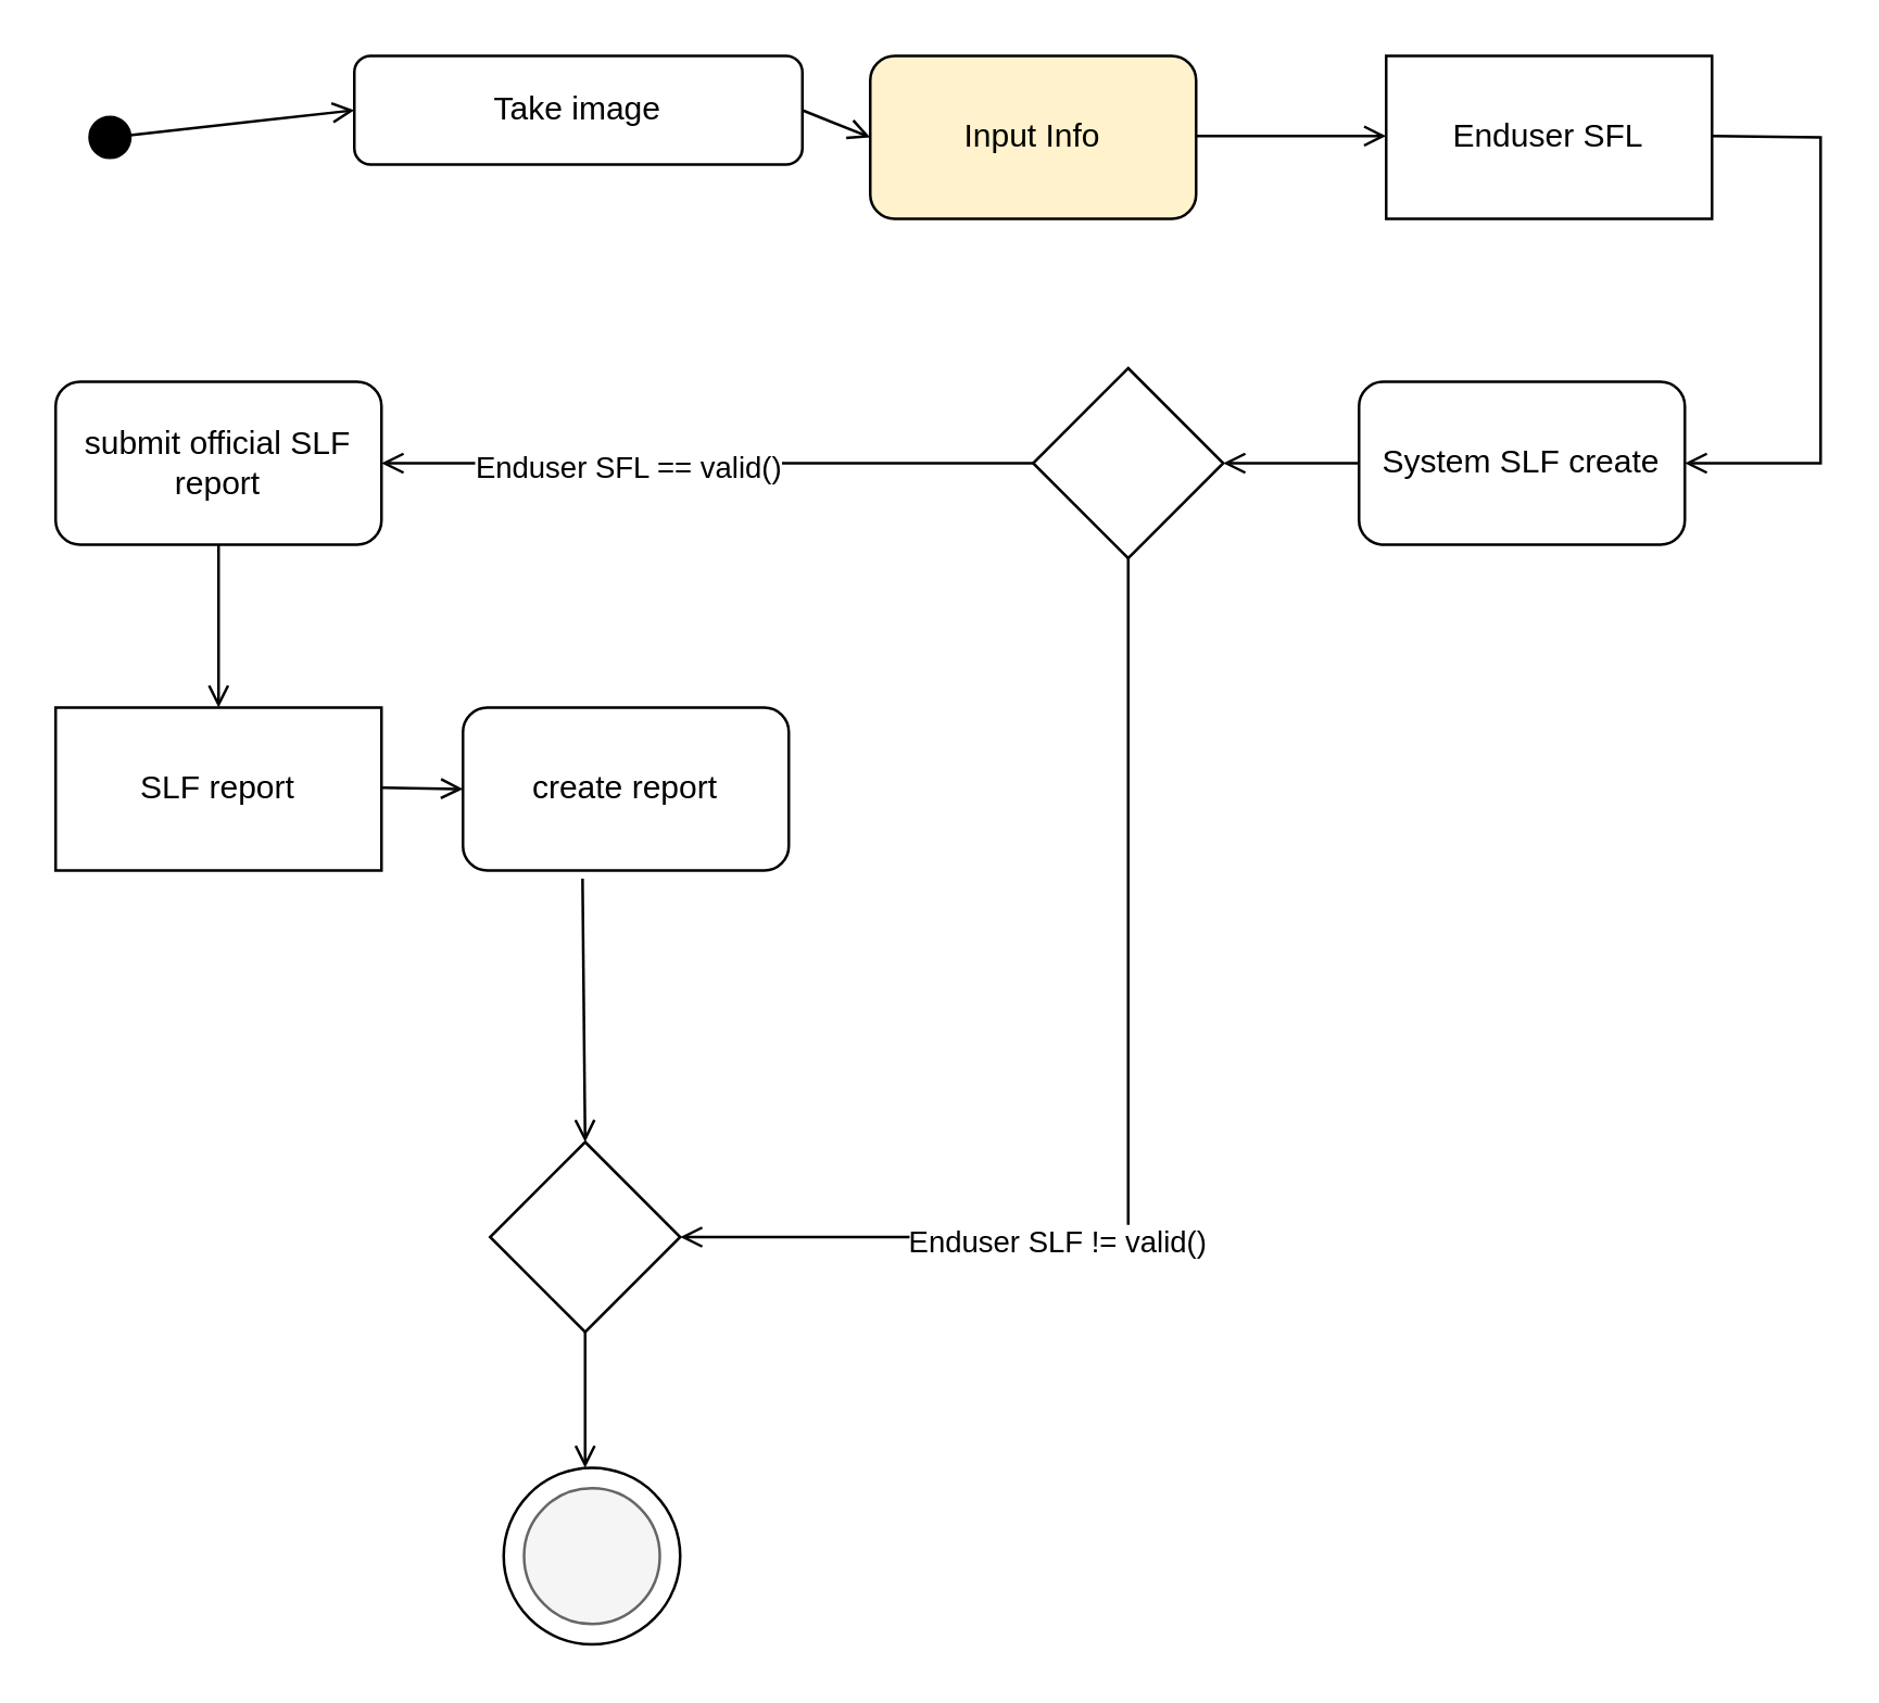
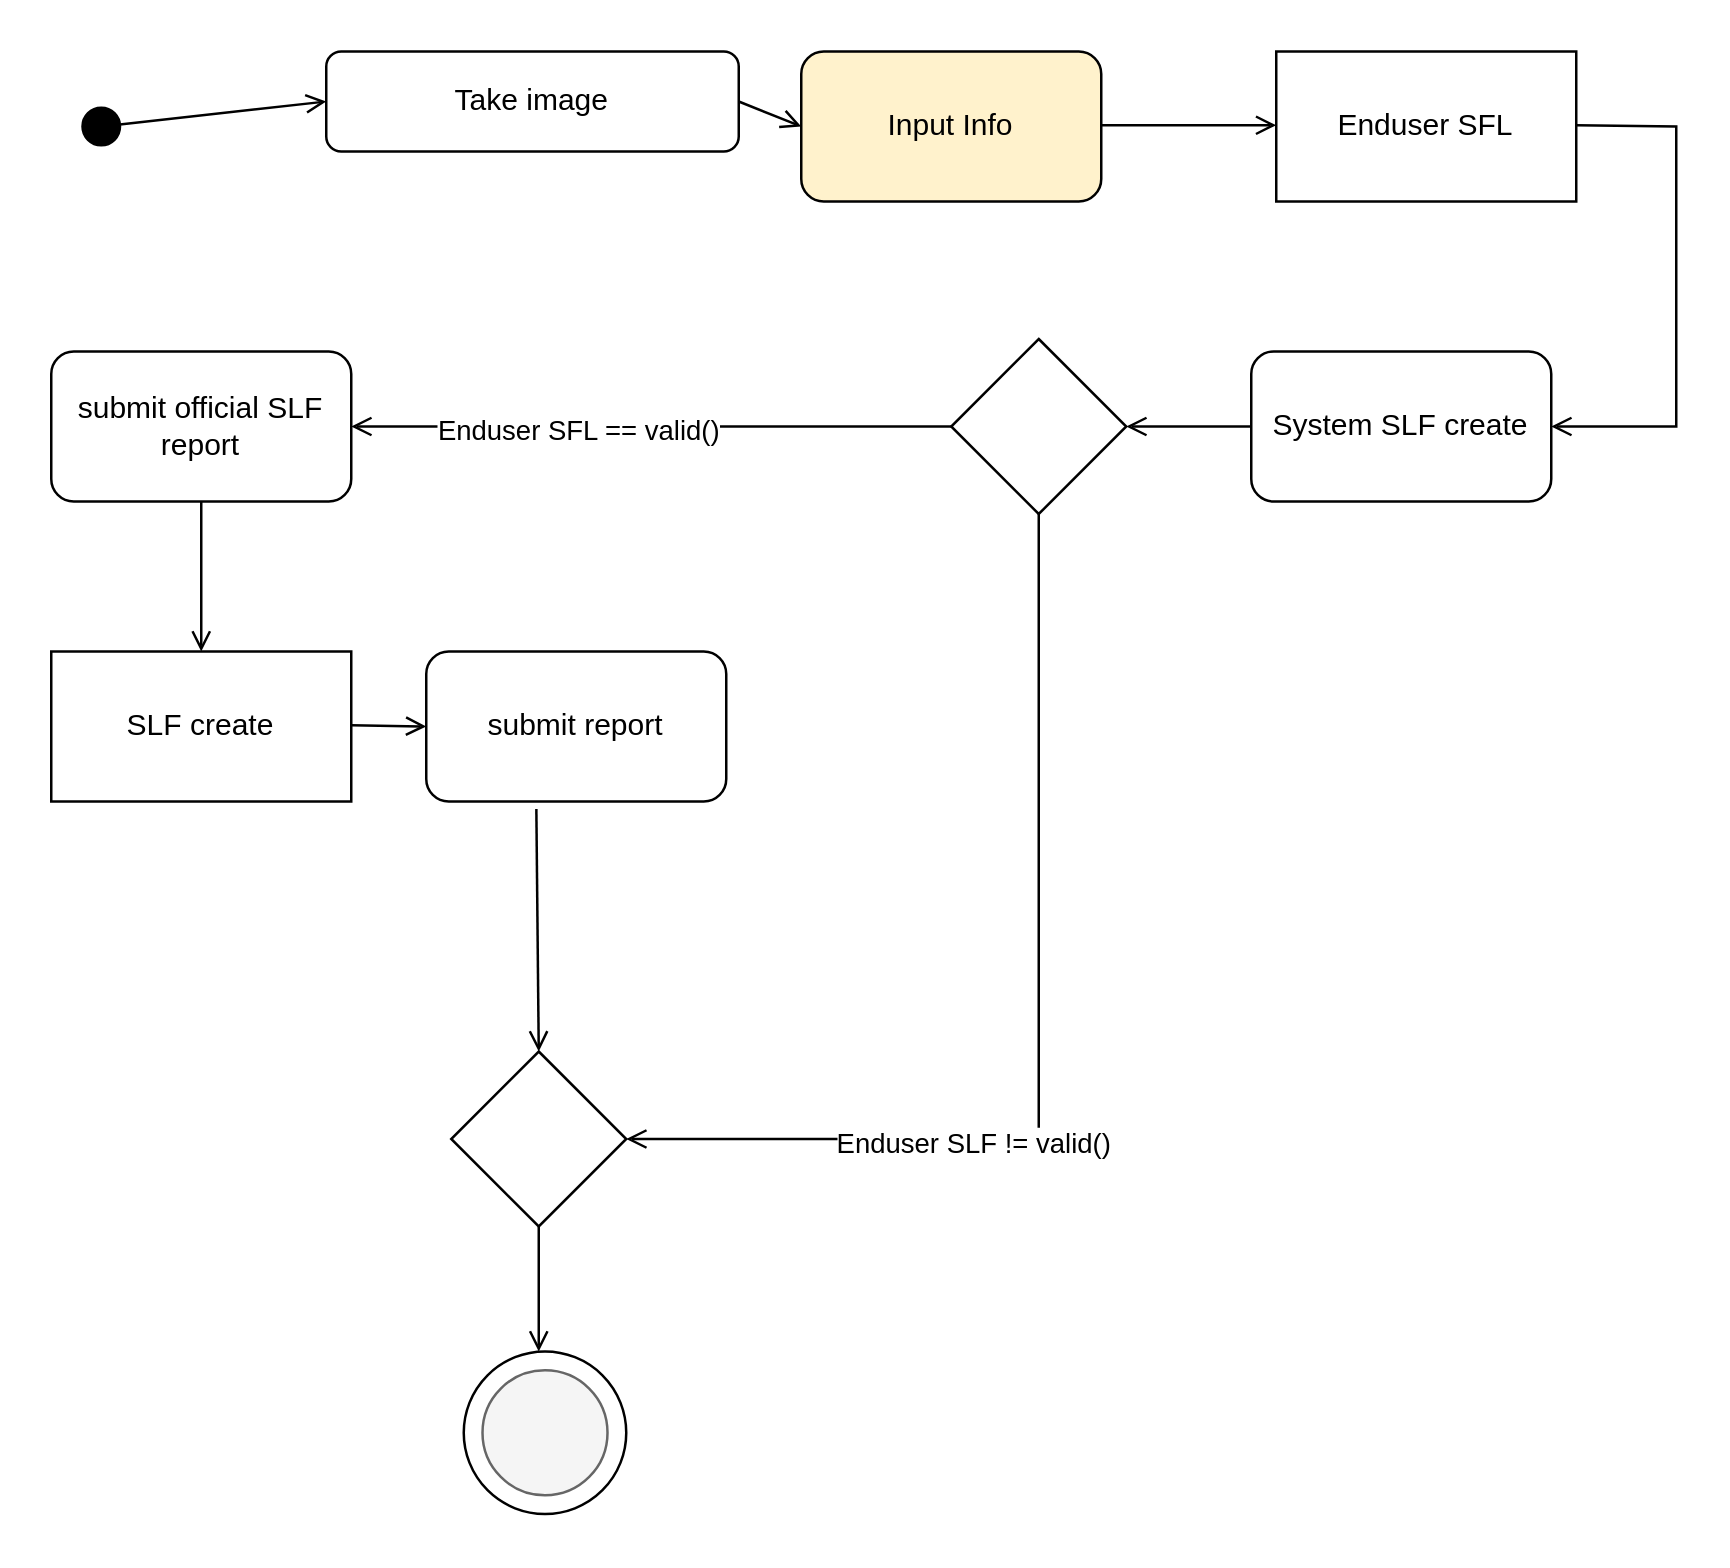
  <mxCell id="0" />
  <mxCell id="1" parent="0" />
  <mxCell id="2" value="Take image" style="rounded=1;whiteSpace=wrap;html=1;" vertex="1" parent="1"><mxGeometry x="130" y="20" width="165" height="40" as="geometry" /></mxCell>
  <mxCell id="3" value="" style="endArrow=open;html=1;rounded=0;exitX=1;exitY=0.5;exitDx=0;exitDy=0;endFill=0;" edge="1" parent="1" source="2"><mxGeometry width="50" height="50" relative="1" as="geometry"><mxPoint x="300" y="200" as="sourcePoint" /><mxPoint x="320" y="50" as="targetPoint" /></mxGeometry></mxCell>
  <mxCell id="4" value="Input Info" style="rounded=1;whiteSpace=wrap;html=1;fillColor=#fff2cc;" vertex="1" parent="1"><mxGeometry x="320" y="20" width="120" height="60" as="geometry" /></mxCell>
  <mxCell id="5" value="" style="endArrow=open;html=1;rounded=0;exitX=1;exitY=0.5;exitDx=0;exitDy=0;endFill=0;" edge="1" parent="1"><mxGeometry width="50" height="50" relative="1" as="geometry"><mxPoint x="440" y="49.5" as="sourcePoint" /><mxPoint x="510" y="49.5" as="targetPoint" /></mxGeometry></mxCell>
  <mxCell id="6" value="Enduser SFL" style="rounded=0;whiteSpace=wrap;html=1;" vertex="1" parent="1"><mxGeometry x="510" y="20" width="120" height="60" as="geometry" /></mxCell>
  <mxCell id="7" value="" style="endArrow=open;html=1;rounded=0;exitX=1;exitY=0.5;exitDx=0;exitDy=0;endFill=0;" edge="1" parent="1"><mxGeometry width="50" height="50" relative="1" as="geometry"><mxPoint x="630" y="49.5" as="sourcePoint" /><mxPoint x="620" y="170" as="targetPoint" /><Array as="points"><mxPoint x="670" y="50" /><mxPoint x="670" y="170" /></Array></mxGeometry></mxCell>
  <mxCell id="8" value="System SLF create" style="rounded=1;whiteSpace=wrap;html=1;" vertex="1" parent="1"><mxGeometry x="500" y="140" width="120" height="60" as="geometry" /></mxCell>
  <mxCell id="9" value="" style="endArrow=open;html=1;rounded=0;exitX=0;exitY=0.5;exitDx=0;exitDy=0;endFill=0;" edge="1" parent="1" source="8"><mxGeometry width="50" height="50" relative="1" as="geometry"><mxPoint x="370" y="150" as="sourcePoint" /><mxPoint x="450" y="170" as="targetPoint" /></mxGeometry></mxCell>
  <mxCell id="10" value="" style="rhombus;whiteSpace=wrap;html=1;" vertex="1" parent="1"><mxGeometry x="380" y="135" width="70" height="70" as="geometry" /></mxCell>
  <mxCell id="11" value="" style="endArrow=open;html=1;rounded=0;exitX=0;exitY=0.5;exitDx=0;exitDy=0;endFill=0;" edge="1" parent="1" source="10"><mxGeometry width="50" height="50" relative="1" as="geometry"><mxPoint x="280" y="160" as="sourcePoint" /><mxPoint x="140" y="170" as="targetPoint" /></mxGeometry></mxCell>
  <mxCell id="12" value="Enduser SFL == valid()" style="edgeLabel;html=1;align=center;verticalAlign=middle;resizable=0;points=[];" vertex="1" connectable="0" parent="11"><mxGeometry x="0.25" y="1" relative="1" as="geometry"><mxPoint as="offset" /></mxGeometry></mxCell>
  <mxCell id="13" value="submit official SLF report" style="rounded=1;whiteSpace=wrap;html=1;" vertex="1" parent="1"><mxGeometry x="20" y="140" width="120" height="60" as="geometry" /></mxCell>
  <mxCell id="14" value="" style="endArrow=open;html=1;rounded=0;exitX=0.5;exitY=1;exitDx=0;exitDy=0;endFill=0;entryX=1;entryY=0.5;entryDx=0;entryDy=0;" edge="1" parent="1" source="10" target="16"><mxGeometry width="50" height="50" relative="1" as="geometry"><mxPoint x="380" y="260" as="sourcePoint" /><mxPoint x="230" y="310" as="targetPoint" /><Array as="points"><mxPoint x="415" y="455" /></Array></mxGeometry></mxCell>
  <mxCell id="15" value="Enduser SLF != valid()" style="edgeLabel;html=1;align=center;verticalAlign=middle;resizable=0;points=[];" vertex="1" connectable="0" parent="14"><mxGeometry x="0.336" y="1" relative="1" as="geometry"><mxPoint as="offset" /></mxGeometry></mxCell>
  <mxCell id="16" value="" style="rhombus;whiteSpace=wrap;html=1;" vertex="1" parent="1"><mxGeometry x="180" y="420" width="70" height="70" as="geometry" /></mxCell>
  <mxCell id="17" value="" style="endArrow=open;html=1;rounded=0;exitX=0.5;exitY=1;exitDx=0;exitDy=0;endFill=0;" edge="1" parent="1" source="16"><mxGeometry width="50" height="50" relative="1" as="geometry"><mxPoint x="195" y="540" as="sourcePoint" /><mxPoint x="215" y="540" as="targetPoint" /></mxGeometry></mxCell>
  <mxCell id="18" value="" style="ellipse;whiteSpace=wrap;html=1;aspect=fixed;" vertex="1" parent="1"><mxGeometry x="185" y="540" width="65" height="65" as="geometry" /></mxCell>
  <mxCell id="19" value="" style="ellipse;whiteSpace=wrap;html=1;aspect=fixed;fillColor=#f5f5f5;strokeColor=#666666;fontColor=#333333;" vertex="1" parent="1"><mxGeometry x="192.5" y="547.5" width="50" height="50" as="geometry" /></mxCell>
  <mxCell id="20" value="" style="endArrow=open;html=1;rounded=0;exitX=0.5;exitY=1;exitDx=0;exitDy=0;endFill=0;" edge="1" parent="1" source="13"><mxGeometry width="50" height="50" relative="1" as="geometry"><mxPoint x="50" y="220" as="sourcePoint" /><mxPoint x="80" y="260" as="targetPoint" /></mxGeometry></mxCell>
- <mxCell id="21" value="SLF report" style="rounded=0;whiteSpace=wrap;html=1;" vertex="1" parent="1"><mxGeometry x="20" y="260" width="120" height="60" as="geometry" /></mxCell>
+ <mxCell id="21" value="SLF create" style="rounded=0;whiteSpace=wrap;html=1;" vertex="1" parent="1"><mxGeometry x="20" y="260" width="120" height="60" as="geometry" /></mxCell>
  <mxCell id="22" value="" style="endArrow=open;html=1;rounded=0;exitX=1;exitY=0.5;exitDx=0;exitDy=0;endFill=0;" edge="1" parent="1"><mxGeometry width="50" height="50" relative="1" as="geometry"><mxPoint x="140" y="289.5" as="sourcePoint" /><mxPoint x="170" y="290" as="targetPoint" /></mxGeometry></mxCell>
- <mxCell id="23" value="create report" style="rounded=1;whiteSpace=wrap;html=1;" vertex="1" parent="1"><mxGeometry x="170" y="260" width="120" height="60" as="geometry" /></mxCell>
+ <mxCell id="23" value="submit report" style="rounded=1;whiteSpace=wrap;html=1;" vertex="1" parent="1"><mxGeometry x="170" y="260" width="120" height="60" as="geometry" /></mxCell>
  <mxCell id="24" value="" style="endArrow=open;html=1;rounded=0;exitX=0.367;exitY=1.05;exitDx=0;exitDy=0;endFill=0;entryX=0.5;entryY=0;entryDx=0;entryDy=0;exitPerimeter=0;" edge="1" parent="1" source="23" target="16"><mxGeometry width="50" height="50" relative="1" as="geometry"><mxPoint x="192.5" y="360" as="sourcePoint" /><mxPoint x="262.5" y="360" as="targetPoint" /></mxGeometry></mxCell>
  <mxCell id="25" value="" style="endArrow=open;html=1;rounded=0;entryX=0;entryY=0.5;entryDx=0;entryDy=0;endFill=0;startArrow=oval;startFill=1;endSize=6;targetPerimeterSpacing=0;sourcePerimeterSpacing=0;startSize=15;" edge="1" parent="1" target="2"><mxGeometry width="50" height="50" relative="1" as="geometry"><mxPoint x="40" y="50" as="sourcePoint" /><mxPoint x="90" y="50" as="targetPoint" /></mxGeometry></mxCell>
